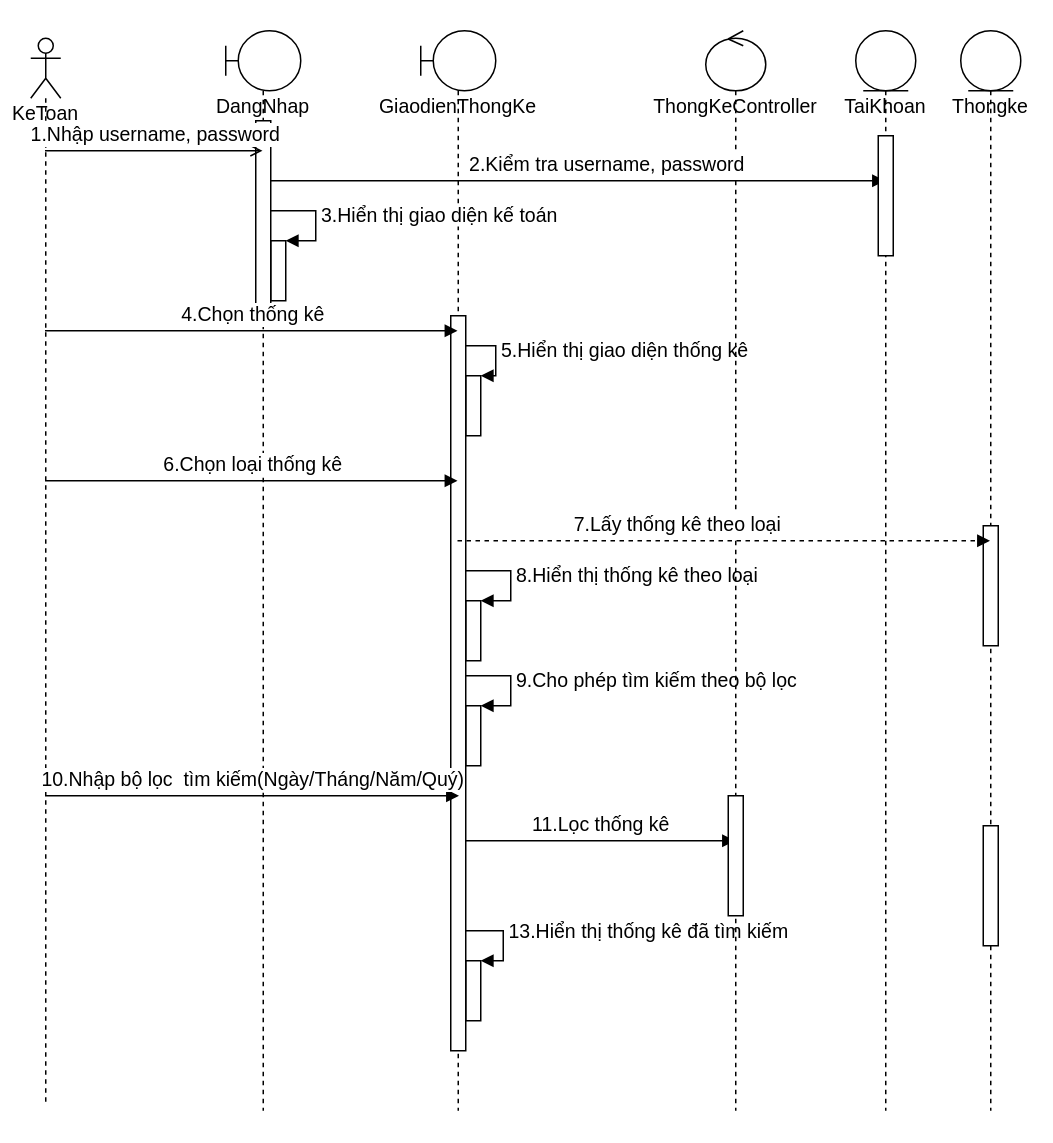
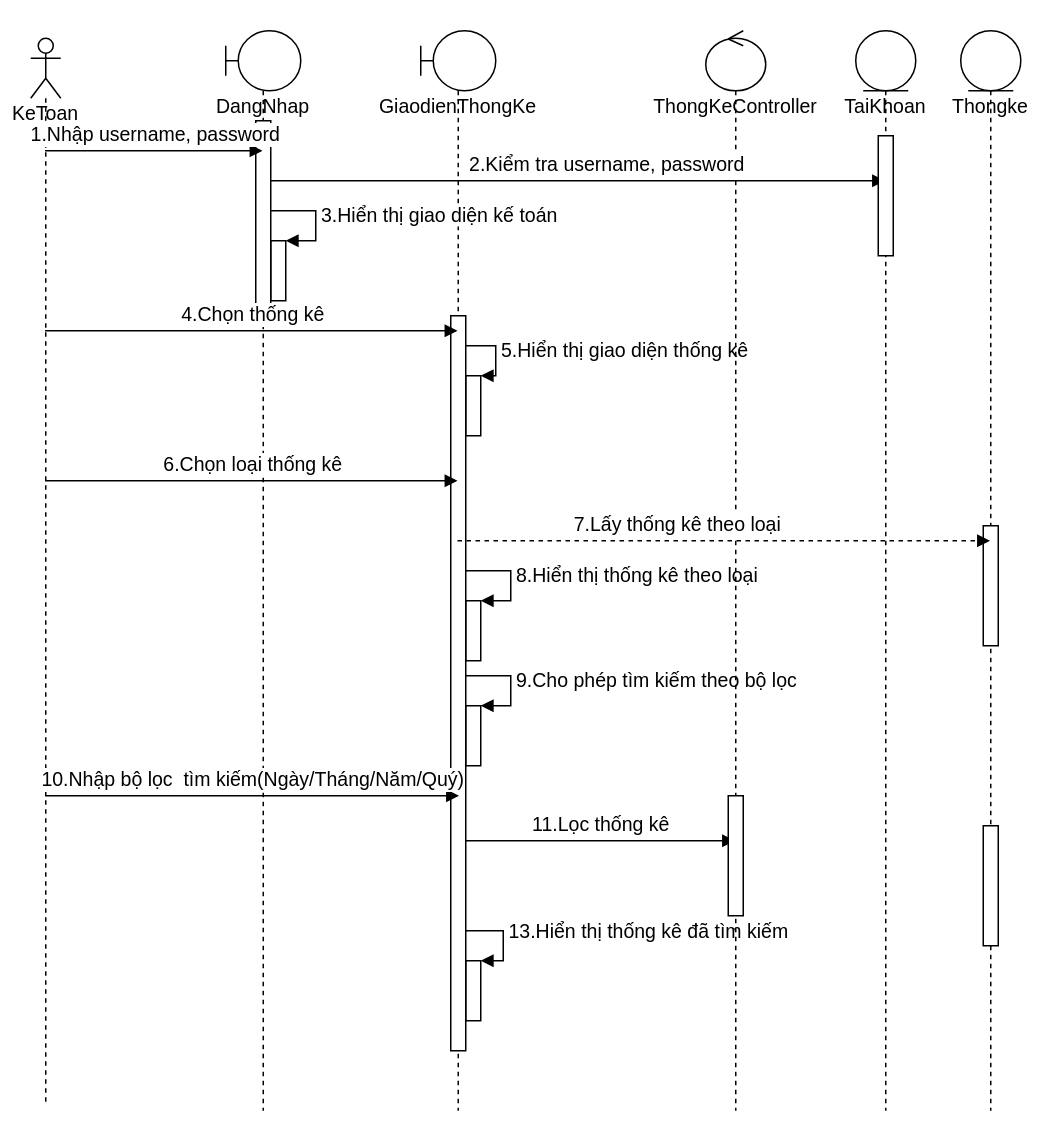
  <mxCell id="0" />
  <mxCell id="1" parent="0" />
  <mxCell id="2" value="KeToan" style="shape=umlLifeline;participant=umlActor;perimeter=lifelinePerimeter;whiteSpace=wrap;html=1;container=1;collapsible=0;recursiveResize=0;verticalAlign=top;spacingTop=36;outlineConnect=0;fontSize=13;" vertex="1" parent="1"><mxGeometry x="20" y="25" width="20" height="710" as="geometry" /></mxCell>
  <mxCell id="3" value="GiaodienThongKe" style="shape=umlLifeline;participant=umlBoundary;perimeter=lifelinePerimeter;whiteSpace=wrap;html=1;container=1;collapsible=0;recursiveResize=0;verticalAlign=top;spacingTop=36;outlineConnect=0;fontSize=13;" vertex="1" parent="1"><mxGeometry x="280" y="20" width="50" height="720" as="geometry" /></mxCell>
  <mxCell id="4" value="" style="html=1;points=[];perimeter=orthogonalPerimeter;fontSize=13;" vertex="1" parent="3"><mxGeometry x="30" y="230" width="10" height="40" as="geometry" /></mxCell>
  <mxCell id="5" value="5.Hiển thị giao diện thống kê" style="edgeStyle=orthogonalEdgeStyle;html=1;align=left;spacingLeft=2;endArrow=block;rounded=0;entryX=1;entryY=0;fontSize=13;" edge="1" target="4" parent="3"><mxGeometry relative="1" as="geometry"><mxPoint x="25" y="210" as="sourcePoint" /><Array as="points"><mxPoint x="50" y="210" /></Array></mxGeometry></mxCell>
  <mxCell id="6" value="" style="html=1;points=[];perimeter=orthogonalPerimeter;fontSize=13;" vertex="1" parent="3"><mxGeometry x="30" y="380" width="10" height="40" as="geometry" /></mxCell>
  <mxCell id="7" value="8.Hiển thị thống kê theo loại" style="edgeStyle=orthogonalEdgeStyle;html=1;align=left;spacingLeft=2;endArrow=block;rounded=0;entryX=1;entryY=0;fontSize=13;" edge="1" target="6" parent="3"><mxGeometry relative="1" as="geometry"><mxPoint x="25" y="360" as="sourcePoint" /><Array as="points"><mxPoint x="60" y="360" /><mxPoint x="60" y="380" /></Array></mxGeometry></mxCell>
  <mxCell id="8" value="" style="html=1;points=[];perimeter=orthogonalPerimeter;fontSize=13;" vertex="1" parent="3"><mxGeometry x="30" y="450" width="10" height="40" as="geometry" /></mxCell>
  <mxCell id="9" value="9.Cho phép tìm kiếm theo bộ lọc" style="edgeStyle=orthogonalEdgeStyle;html=1;align=left;spacingLeft=2;endArrow=block;rounded=0;entryX=1;entryY=0;fontSize=13;" edge="1" target="8" parent="3"><mxGeometry relative="1" as="geometry"><mxPoint x="25" y="430" as="sourcePoint" /><Array as="points"><mxPoint x="60" y="430" /><mxPoint x="60" y="450" /></Array></mxGeometry></mxCell>
  <mxCell id="10" value="11.Lọc thống kê" style="html=1;verticalAlign=bottom;endArrow=block;fontSize=13;" edge="1" parent="3" target="18"><mxGeometry width="80" relative="1" as="geometry"><mxPoint x="30" y="540" as="sourcePoint" /><mxPoint x="110" y="540" as="targetPoint" /></mxGeometry></mxCell>
  <mxCell id="11" value="" style="html=1;points=[];perimeter=orthogonalPerimeter;fontSize=13;" vertex="1" parent="3"><mxGeometry x="30" y="620" width="10" height="40" as="geometry" /></mxCell>
  <mxCell id="12" value="13.Hiển thị thống kê đã tìm kiếm" style="edgeStyle=orthogonalEdgeStyle;html=1;align=left;spacingLeft=2;endArrow=block;rounded=0;entryX=1;entryY=0;fontSize=13;" edge="1" target="11" parent="3"><mxGeometry relative="1" as="geometry"><mxPoint x="20" y="600" as="sourcePoint" /><Array as="points"><mxPoint x="55" y="600" /><mxPoint x="55" y="620" /></Array></mxGeometry></mxCell>
  <mxCell id="13" value="" style="html=1;points=[];perimeter=orthogonalPerimeter;fontSize=13;" vertex="1" parent="3"><mxGeometry x="20" y="190" width="10" height="490" as="geometry" /></mxCell>
  <mxCell id="14" value="DangNhap" style="shape=umlLifeline;participant=umlBoundary;perimeter=lifelinePerimeter;whiteSpace=wrap;html=1;container=1;collapsible=0;recursiveResize=0;verticalAlign=top;spacingTop=36;outlineConnect=0;fontSize=13;" vertex="1" parent="1"><mxGeometry x="150" y="20" width="50" height="720" as="geometry" /></mxCell>
  <mxCell id="15" value="" style="html=1;points=[];perimeter=orthogonalPerimeter;fontSize=13;" vertex="1" parent="14"><mxGeometry x="30" y="140" width="10" height="40" as="geometry" /></mxCell>
  <mxCell id="16" value="3.Hiển thị giao diện kế toán" style="edgeStyle=orthogonalEdgeStyle;html=1;align=left;spacingLeft=2;endArrow=block;rounded=0;entryX=1;entryY=0;fontSize=13;" edge="1" target="15" parent="14"><mxGeometry relative="1" as="geometry"><mxPoint x="25" y="120" as="sourcePoint" /><Array as="points"><mxPoint x="60" y="120" /><mxPoint x="60" y="140" /></Array></mxGeometry></mxCell>
  <mxCell id="17" value="" style="html=1;points=[];perimeter=orthogonalPerimeter;fontSize=13;" vertex="1" parent="14"><mxGeometry x="20" y="60" width="10" height="130" as="geometry" /></mxCell>
  <mxCell id="18" value="ThongKeController" style="shape=umlLifeline;participant=umlControl;perimeter=lifelinePerimeter;whiteSpace=wrap;html=1;container=1;collapsible=0;recursiveResize=0;verticalAlign=top;spacingTop=36;outlineConnect=0;fontSize=13;" vertex="1" parent="1"><mxGeometry x="470" y="20" width="40" height="720" as="geometry" /></mxCell>
  <mxCell id="19" value="" style="html=1;points=[];perimeter=orthogonalPerimeter;fontSize=13;" vertex="1" parent="18"><mxGeometry x="15" y="510" width="10" height="80" as="geometry" /></mxCell>
  <mxCell id="20" value="Thongke" style="shape=umlLifeline;participant=umlEntity;perimeter=lifelinePerimeter;whiteSpace=wrap;html=1;container=1;collapsible=0;recursiveResize=0;verticalAlign=top;spacingTop=36;outlineConnect=0;fontSize=13;" vertex="1" parent="1"><mxGeometry x="640" y="20" width="40" height="720" as="geometry" /></mxCell>
  <mxCell id="21" value="" style="html=1;points=[];perimeter=orthogonalPerimeter;fontSize=13;" vertex="1" parent="20"><mxGeometry x="15" y="530" width="10" height="80" as="geometry" /></mxCell>
  <mxCell id="22" value="" style="html=1;points=[];perimeter=orthogonalPerimeter;fontSize=13;" vertex="1" parent="20"><mxGeometry x="15" y="330" width="10" height="80" as="geometry" /></mxCell>
- <mxCell id="23" value="1.Nhập username, password" style="html=1;verticalAlign=bottom;endArrow=open;fontSize=13;" edge="1" parent="1" source="2" target="14"><mxGeometry width="80" relative="1" as="geometry"><mxPoint x="100" y="110" as="sourcePoint" /><mxPoint x="180" y="110" as="targetPoint" /><Array as="points"><mxPoint x="150" y="100" /></Array></mxGeometry></mxCell>
+ <mxCell id="23" value="1.Nhập username, password" style="html=1;verticalAlign=bottom;endArrow=block;fontSize=13;" edge="1" parent="1" source="2" target="14"><mxGeometry width="80" relative="1" as="geometry"><mxPoint x="100" y="110" as="sourcePoint" /><mxPoint x="180" y="110" as="targetPoint" /><Array as="points"><mxPoint x="150" y="100" /></Array></mxGeometry></mxCell>
  <mxCell id="24" value="2.Kiểm tra username, password" style="html=1;verticalAlign=bottom;endArrow=block;fontSize=13;" edge="1" parent="1" target="25"><mxGeometry x="0.087" width="80" relative="1" as="geometry"><mxPoint x="180" y="120" as="sourcePoint" /><mxPoint x="310" y="140" as="targetPoint" /><Array as="points"><mxPoint x="360" y="120" /></Array><mxPoint x="1" as="offset" /></mxGeometry></mxCell>
  <mxCell id="25" value="TaiKhoan" style="shape=umlLifeline;participant=umlEntity;perimeter=lifelinePerimeter;whiteSpace=wrap;html=1;container=1;collapsible=0;recursiveResize=0;verticalAlign=top;spacingTop=36;outlineConnect=0;fontSize=13;" vertex="1" parent="1"><mxGeometry x="570" y="20" width="40" height="720" as="geometry" /></mxCell>
  <mxCell id="26" value="" style="html=1;points=[];perimeter=orthogonalPerimeter;fontSize=13;" vertex="1" parent="25"><mxGeometry x="15" y="70" width="10" height="80" as="geometry" /></mxCell>
  <mxCell id="27" value="6.Chọn loại thống kê" style="html=1;verticalAlign=bottom;endArrow=block;fontSize=13;" edge="1" parent="1" source="2" target="3"><mxGeometry width="80" relative="1" as="geometry"><mxPoint x="70" y="300" as="sourcePoint" /><mxPoint x="150" y="300" as="targetPoint" /><Array as="points"><mxPoint x="260" y="320" /></Array></mxGeometry></mxCell>
  <mxCell id="28" value="4.Chọn thống kê" style="html=1;verticalAlign=bottom;endArrow=block;fontSize=13;" edge="1" parent="1" source="2" target="3"><mxGeometry width="80" relative="1" as="geometry"><mxPoint x="50" y="210" as="sourcePoint" /><mxPoint x="130" y="210" as="targetPoint" /><Array as="points"><mxPoint x="140" y="220" /><mxPoint x="240" y="220" /></Array></mxGeometry></mxCell>
  <mxCell id="29" value="7.Lấy thống kê theo loại" style="html=1;verticalAlign=bottom;endArrow=block;fontSize=13;dashed=1;" edge="1" parent="1" source="3" target="20"><mxGeometry x="-0.18" width="80" relative="1" as="geometry"><mxPoint x="370" y="340" as="sourcePoint" /><mxPoint x="450" y="340" as="targetPoint" /><Array as="points"><mxPoint x="570" y="360" /></Array><mxPoint as="offset" /></mxGeometry></mxCell>
  <mxCell id="30" value="10.Nhập bộ lọc&amp;nbsp; tìm kiếm(Ngày/Tháng/Năm/Quý)" style="html=1;verticalAlign=bottom;endArrow=block;fontSize=13;" edge="1" parent="1" source="2"><mxGeometry width="80" relative="1" as="geometry"><mxPoint x="50.5" y="530" as="sourcePoint" /><mxPoint x="305.5" y="530" as="targetPoint" /><Array as="points"><mxPoint x="261" y="530" /></Array></mxGeometry></mxCell>
